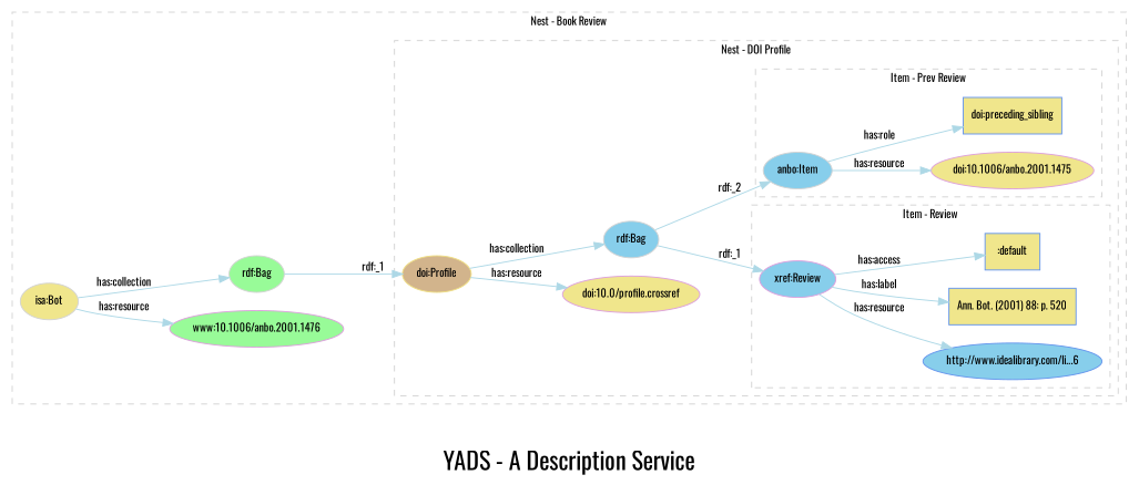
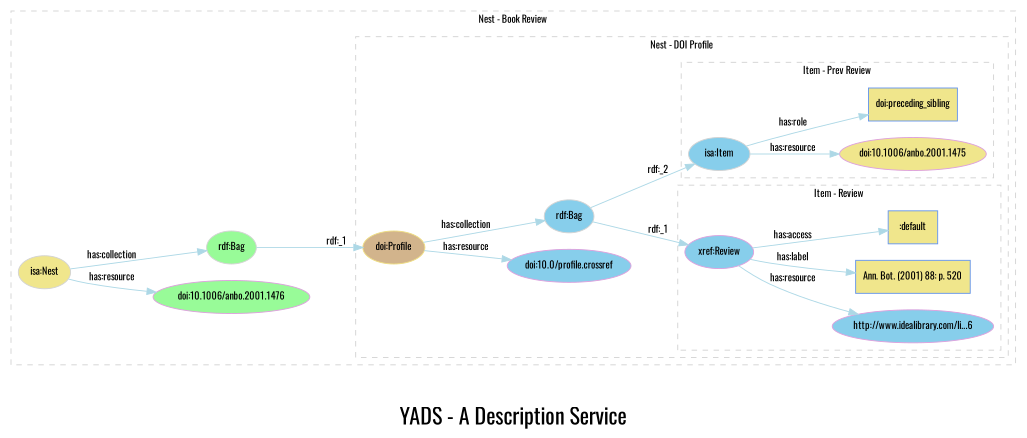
  digraph {
    fontname=Oswald
    fontsize=24
    label="YADS - A Description Service"
    rankdir=LR
    node [color=plum fillcolor=khaki fontcolor=black fontname=Oswald fontsize=11 style=filled]
    edge [color=lightblue fontcolor=black fontname=Oswald fontsize=11 style=filled]
    n1 [fillcolor=skyblue label="xref:Review"]
-   "http://www.idealibrary.com/li...6" [color=cornflowerblue fillcolor=skyblue]
+   "http://www.idealibrary.com/li...6" [fillcolor=skyblue]
    n3 [color=cornflowerblue label="Ann. Bot. (2001) 88: p. 520" shape=box]
    n4 [color=cornflowerblue label=":default" shape=box]
-   n5 [color=lightgrey fillcolor=skyblue label="anbo:Item"]
+   n5 [color=lightgrey fillcolor=skyblue label="isa:Item"]
    "doi:10.1006/anbo.2001.1475"
    n7 [color=cornflowerblue label="doi:preceding_sibling" shape=box]
    n8 [color=lightgoldenrod fillcolor=tan label="doi:Profile"]
-   "doi:10.0/profile.crossref"
+   "doi:10.0/profile.crossref" [fillcolor=skyblue]
    n10 [color=lightgrey fillcolor=skyblue label="rdf:Bag"]
-   n11 [color=lightgrey label="isa:Bot"]
-   "doi:10.1006/anbo.2001.1476" [fillcolor=palegreen label="www:10.1006/anbo.2001.1476"]
+   n11 [color=lightgrey label="isa:Nest"]
+   "doi:10.1006/anbo.2001.1476" [fillcolor=palegreen]
    n13 [color=lightgrey fillcolor=palegreen label="rdf:Bag"]
    subgraph cluster_1 {
      color=lightgrey
      fontcolor=black
      fontsize=11
      label="Nest - Book Review"
      style=dashed
      n11
      "doi:10.1006/anbo.2001.1476"
      n13
      subgraph cluster_2 {
        color=lightgrey
        fontcolor=black
        fontsize=11
        label="Nest - DOI Profile"
        style=dashed
        n8
        "doi:10.0/profile.crossref"
        n10
        subgraph cluster_3 {
          color=lightgrey
          fontcolor=black
          fontsize=11
          label="Item - Review"
          style=dashed
          n1
          "http://www.idealibrary.com/li...6"
          n3
          n4
        }
        subgraph cluster_4 {
          color=lightgrey
          fontcolor=black
          fontsize=11
          label="Item - Prev Review"
          style=dashed
          n5
          "doi:10.1006/anbo.2001.1475"
          n7
        }
      }
    }
    n1 -> "http://www.idealibrary.com/li...6" [label="has:resource"]
    n1 -> n3 [label="has:label"]
    n1 -> n4 [label="has:access"]
    n5 -> "doi:10.1006/anbo.2001.1475" [label="has:resource"]
    n5 -> n7 [label="has:role"]
    n8 -> "doi:10.0/profile.crossref" [label="has:resource"]
    n8 -> n10 [label="has:collection"]
    n10 -> n1 [label="rdf:_1"]
    n10 -> n5 [label="rdf:_2"]
    n11 -> "doi:10.1006/anbo.2001.1476" [label="has:resource"]
    n11 -> n13 [label="has:collection"]
    n13 -> n8 [label="rdf:_1"]
  }
